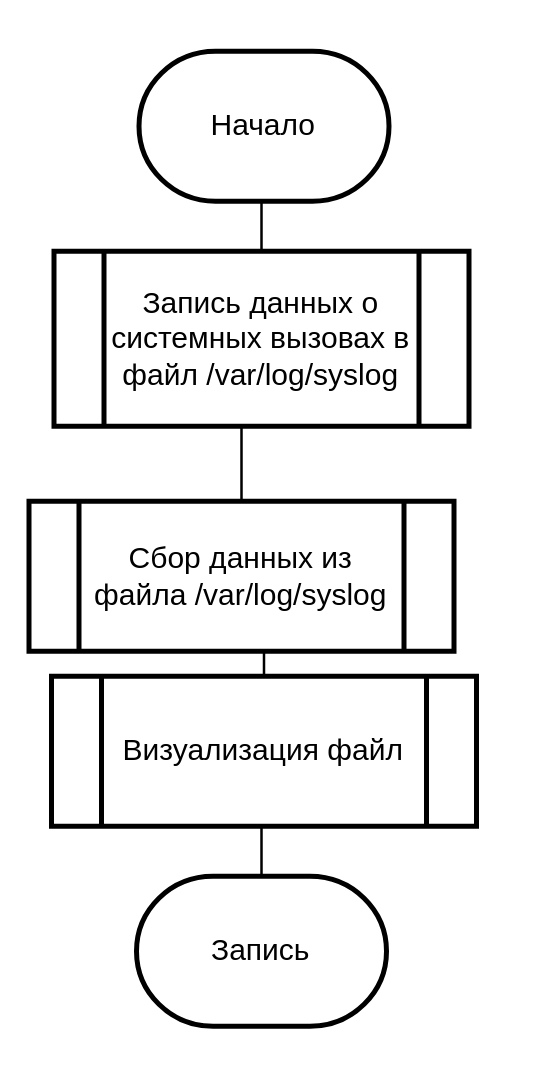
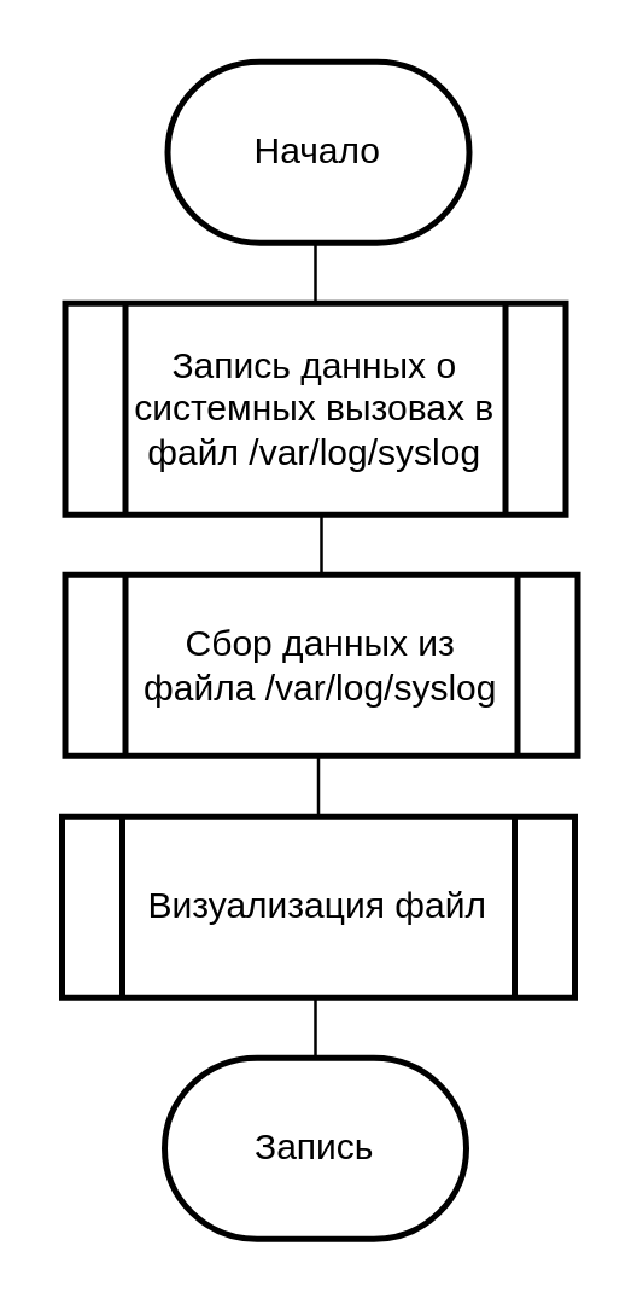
  <mxCell id="0" />
  <mxCell id="1" parent="0" />
  <mxCell id="2" style="edgeStyle=orthogonalEdgeStyle;rounded=0;orthogonalLoop=1;jettySize=auto;html=1;exitX=0.5;exitY=1;exitDx=0;exitDy=0;exitPerimeter=0;entryX=0.5;entryY=0;entryDx=0;entryDy=0;endArrow=none;endFill=0;" parent="1" source="3" target="6" edge="1"><mxGeometry relative="1" as="geometry" /></mxCell>
  <mxCell id="3" value="&lt;font style=&quot;font-size: 12px;&quot;&gt;Начало&lt;/font&gt;" style="strokeWidth=2;html=1;shape=mxgraph.flowchart.terminator;whiteSpace=wrap;fontSize=12;" parent="1" vertex="1"><mxGeometry x="55" y="20" width="100" height="60" as="geometry" /></mxCell>
  <mxCell id="4" value="&lt;font style=&quot;font-size: 12px;&quot;&gt;Запись&lt;/font&gt;" style="strokeWidth=2;html=1;shape=mxgraph.flowchart.terminator;whiteSpace=wrap;fontSize=12;" parent="1" vertex="1"><mxGeometry x="54" y="350" width="100" height="60" as="geometry" /></mxCell>
  <mxCell id="5" style="edgeStyle=orthogonalEdgeStyle;rounded=0;orthogonalLoop=1;jettySize=auto;html=1;exitX=0.5;exitY=1;exitDx=0;exitDy=0;entryX=0.5;entryY=0;entryDx=0;entryDy=0;endArrow=none;endFill=0;" parent="1" source="6" target="8" edge="1"><mxGeometry relative="1" as="geometry" /></mxCell>
  <mxCell id="6" value="Запись данных о системных вызовах в файл /var/log/syslog" style="verticalLabelPosition=middle;verticalAlign=middle;html=1;shape=process;whiteSpace=wrap;rounded=0;size=0.12;arcSize=6;strokeWidth=2;labelPosition=center;align=center;fontSize=12;" parent="1" vertex="1"><mxGeometry x="21" y="100" width="166" height="70" as="geometry" /></mxCell>
  <mxCell id="7" style="edgeStyle=orthogonalEdgeStyle;rounded=0;orthogonalLoop=1;jettySize=auto;html=1;exitX=0.5;exitY=1;exitDx=0;exitDy=0;entryX=0.5;entryY=0;entryDx=0;entryDy=0;endArrow=none;endFill=0;" parent="1" source="8" target="10" edge="1"><mxGeometry relative="1" as="geometry" /></mxCell>
- <mxCell id="8" value="Сбор данных из файла /var/log/syslog" style="verticalLabelPosition=middle;verticalAlign=middle;html=1;shape=process;whiteSpace=wrap;rounded=0;size=0.118;arcSize=6;strokeWidth=2;labelPosition=center;align=center;" parent="1" vertex="1"><mxGeometry x="11" y="200" width="170" height="60" as="geometry" /></mxCell>
+ <mxCell id="8" value="Сбор данных из файла /var/log/syslog" style="verticalLabelPosition=middle;verticalAlign=middle;html=1;shape=process;whiteSpace=wrap;rounded=0;size=0.118;arcSize=6;strokeWidth=2;labelPosition=center;align=center;" parent="1" vertex="1"><mxGeometry x="21" y="190" width="170" height="60" as="geometry" /></mxCell>
  <mxCell id="9" style="edgeStyle=orthogonalEdgeStyle;rounded=0;orthogonalLoop=1;jettySize=auto;html=1;exitX=0.5;exitY=1;exitDx=0;exitDy=0;entryX=0.5;entryY=0;entryDx=0;entryDy=0;entryPerimeter=0;endArrow=none;endFill=0;" parent="1" source="10" target="4" edge="1"><mxGeometry relative="1" as="geometry" /></mxCell>
  <mxCell id="10" value="Визуализация файл" style="verticalLabelPosition=middle;verticalAlign=middle;html=1;shape=process;whiteSpace=wrap;rounded=0;size=0.118;arcSize=6;strokeWidth=2;labelPosition=center;align=center;" parent="1" vertex="1"><mxGeometry x="20" y="270" width="170" height="60" as="geometry" /></mxCell>
